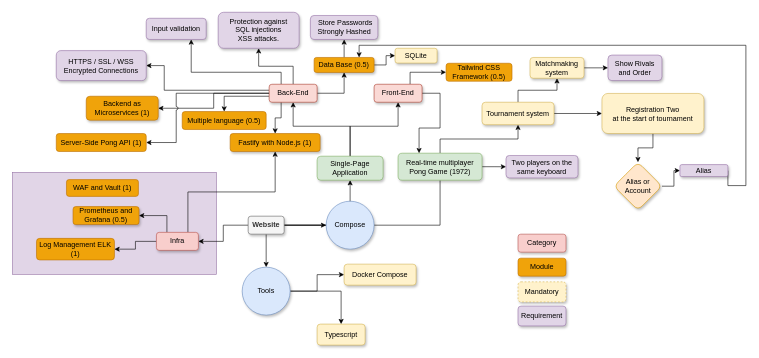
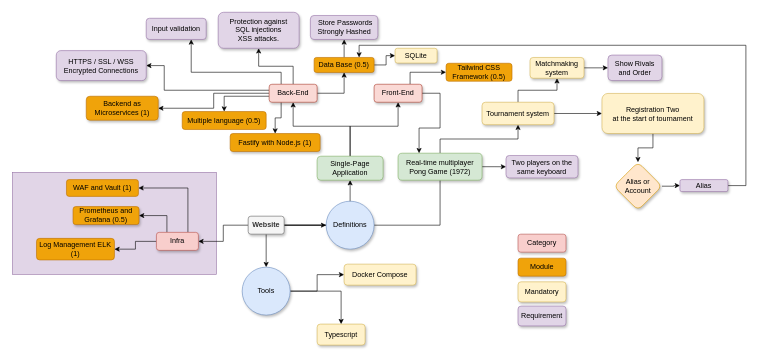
  <mxCell id="0" />
  <mxCell id="1" parent="0" />
  <mxCell id="2" value="" style="rounded=0;whiteSpace=wrap;html=1;fillColor=#e1d5e7;strokeColor=#9673a6;" parent="1" vertex="1"><mxGeometry x="20" y="287" width="340" height="170" as="geometry" /></mxCell>
  <mxCell id="3" value="" style="edgeStyle=orthogonalEdgeStyle;rounded=0;orthogonalLoop=1;jettySize=auto;html=1;" parent="1" source="8" target="11" edge="1"><mxGeometry relative="1" as="geometry" /></mxCell>
  <mxCell id="4" value="" style="edgeStyle=orthogonalEdgeStyle;rounded=0;orthogonalLoop=1;jettySize=auto;html=1;endArrow=none;" parent="1" source="8" target="14" edge="1"><mxGeometry relative="1" as="geometry" /></mxCell>
  <mxCell id="5" value="" style="edgeStyle=orthogonalEdgeStyle;rounded=0;orthogonalLoop=1;jettySize=auto;html=1;" parent="1" source="8" target="15" edge="1"><mxGeometry relative="1" as="geometry" /></mxCell>
  <mxCell id="6" value="" style="edgeStyle=orthogonalEdgeStyle;rounded=0;orthogonalLoop=1;jettySize=auto;html=1;" parent="1" source="8" target="18" edge="1"><mxGeometry relative="1" as="geometry" /></mxCell>
  <mxCell id="7" style="edgeStyle=orthogonalEdgeStyle;rounded=0;orthogonalLoop=1;jettySize=auto;html=1;entryX=1;entryY=0.5;entryDx=0;entryDy=0;" parent="1" source="8" target="58" edge="1"><mxGeometry relative="1" as="geometry" /></mxCell>
  <mxCell id="8" value="Website" style="text;html=1;align=center;verticalAlign=middle;whiteSpace=wrap;rounded=1;shadow=1;glass=0;fillColor=#f5f5f5;fontColor=#333333;strokeColor=#666666;fontStyle=1" parent="1" vertex="1"><mxGeometry x="413" y="360" width="60" height="30" as="geometry" /></mxCell>
  <mxCell id="9" value="" style="edgeStyle=orthogonalEdgeStyle;rounded=0;orthogonalLoop=1;jettySize=auto;html=1;" parent="1" source="11" target="39" edge="1"><mxGeometry relative="1" as="geometry"><Array as="points"><mxPoint x="583" y="210" /><mxPoint x="488" y="210" /></Array></mxGeometry></mxCell>
  <mxCell id="10" value="" style="edgeStyle=orthogonalEdgeStyle;rounded=0;orthogonalLoop=1;jettySize=auto;html=1;" parent="1" source="11" target="42" edge="1"><mxGeometry relative="1" as="geometry"><Array as="points"><mxPoint x="583" y="210" /><mxPoint x="663" y="210" /></Array></mxGeometry></mxCell>
  <mxCell id="11" value="Single-Page Application" style="text;html=1;align=center;verticalAlign=middle;whiteSpace=wrap;rounded=1;fillColor=#d5e8d4;strokeColor=#82b366;shadow=1;glass=0;" parent="1" vertex="1"><mxGeometry x="528" y="260" width="110" height="40" as="geometry" /></mxCell>
  <mxCell id="12" value="" style="edgeStyle=orthogonalEdgeStyle;rounded=0;orthogonalLoop=1;jettySize=auto;html=1;" parent="1" source="14" target="21" edge="1"><mxGeometry relative="1" as="geometry" /></mxCell>
  <mxCell id="13" value="" style="edgeStyle=orthogonalEdgeStyle;rounded=0;orthogonalLoop=1;jettySize=auto;html=1;" parent="1" source="14" target="24" edge="1"><mxGeometry relative="1" as="geometry" /></mxCell>
  <mxCell id="14" value="Real-time multiplayer Pong Game&amp;nbsp;(1972)" style="whiteSpace=wrap;html=1;fillColor=#d5e8d4;strokeColor=#82b366;rounded=1;shadow=1;glass=0;" parent="1" vertex="1"><mxGeometry x="663" y="255" width="140" height="45" as="geometry" /></mxCell>
- <mxCell id="15" value="Compose" style="ellipse;whiteSpace=wrap;html=1;fillColor=#dae8fc;strokeColor=#6c8ebf;gradientColor=none;rounded=1;shadow=1;glass=0;" parent="1" vertex="1"><mxGeometry x="543" y="335" width="80" height="80" as="geometry" /></mxCell>
+ <mxCell id="15" value="Definitions" style="ellipse;whiteSpace=wrap;html=1;fillColor=#dae8fc;strokeColor=#6c8ebf;gradientColor=none;rounded=1;shadow=1;glass=0;" parent="1" vertex="1"><mxGeometry x="543" y="335" width="80" height="80" as="geometry" /></mxCell>
  <mxCell id="16" value="" style="edgeStyle=orthogonalEdgeStyle;rounded=0;orthogonalLoop=1;jettySize=auto;html=1;" parent="1" source="18" target="19" edge="1"><mxGeometry relative="1" as="geometry" /></mxCell>
  <mxCell id="17" value="" style="edgeStyle=orthogonalEdgeStyle;rounded=0;orthogonalLoop=1;jettySize=auto;html=1;" parent="1" source="18" target="20" edge="1"><mxGeometry relative="1" as="geometry" /></mxCell>
  <mxCell id="18" value="Tools" style="ellipse;whiteSpace=wrap;html=1;fillColor=#dae8fc;strokeColor=#6c8ebf;gradientColor=none;rounded=1;shadow=1;glass=0;" parent="1" vertex="1"><mxGeometry x="403" y="445" width="80" height="80" as="geometry" /></mxCell>
  <mxCell id="19" value="Typescript" style="whiteSpace=wrap;html=1;fillColor=#fff2cc;strokeColor=#d6b656;rounded=1;shadow=1;glass=0;" parent="1" vertex="1"><mxGeometry x="528" y="540" width="80" height="35" as="geometry" /></mxCell>
  <mxCell id="20" value="Docker Compose" style="whiteSpace=wrap;html=1;fillColor=#fff2cc;strokeColor=#d6b656;rounded=1;shadow=1;glass=0;" parent="1" vertex="1"><mxGeometry x="573" y="440" width="120" height="35" as="geometry" /></mxCell>
  <mxCell id="21" value="Two players on the same keyboard" style="whiteSpace=wrap;html=1;fillColor=#e1d5e7;strokeColor=#9673a6;rounded=1;shadow=1;glass=0;" parent="1" vertex="1"><mxGeometry x="843" y="258.75" width="120" height="37.5" as="geometry" /></mxCell>
  <mxCell id="22" value="" style="edgeStyle=orthogonalEdgeStyle;rounded=0;orthogonalLoop=1;jettySize=auto;html=1;" parent="1" source="24" target="27" edge="1"><mxGeometry relative="1" as="geometry" /></mxCell>
  <mxCell id="23" value="" style="edgeStyle=orthogonalEdgeStyle;rounded=0;orthogonalLoop=1;jettySize=auto;html=1;" parent="1" source="24" target="31" edge="1"><mxGeometry relative="1" as="geometry" /></mxCell>
  <mxCell id="24" value="Tournament system" style="whiteSpace=wrap;html=1;fillColor=#fff2cc;strokeColor=#d6b656;rounded=1;shadow=1;glass=0;" parent="1" vertex="1"><mxGeometry x="803" y="170" width="120" height="37.5" as="geometry" /></mxCell>
  <mxCell id="25" value="Show Rivals and Order" style="whiteSpace=wrap;html=1;fillColor=#e1d5e7;strokeColor=#9673a6;rounded=1;shadow=1;glass=0;" parent="1" vertex="1"><mxGeometry x="1013" y="91.4" width="90" height="42.5" as="geometry" /></mxCell>
  <mxCell id="26" value="" style="edgeStyle=orthogonalEdgeStyle;rounded=0;orthogonalLoop=1;jettySize=auto;html=1;" parent="1" source="27" target="29" edge="1"><mxGeometry relative="1" as="geometry" /></mxCell>
  <mxCell id="27" value="Registration Two&lt;div&gt;at the start of tournament&lt;/div&gt;" style="whiteSpace=wrap;html=1;fillColor=#fff2cc;strokeColor=#d6b656;rounded=1;shadow=1;glass=0;" parent="1" vertex="1"><mxGeometry x="1003" y="155.31" width="170" height="66.87" as="geometry" /></mxCell>
  <mxCell id="28" value="" style="edgeStyle=orthogonalEdgeStyle;rounded=0;orthogonalLoop=1;jettySize=auto;html=1;" parent="1" source="29" target="65" edge="1"><mxGeometry relative="1" as="geometry" /></mxCell>
  <mxCell id="29" value="Alias or Account" style="rhombus;whiteSpace=wrap;html=1;fillColor=#ffe6cc;strokeColor=#d79b00;rounded=1;shadow=1;glass=0;" parent="1" vertex="1"><mxGeometry x="1023" y="270.005" width="80" height="80" as="geometry" /></mxCell>
  <mxCell id="30" style="edgeStyle=orthogonalEdgeStyle;rounded=0;orthogonalLoop=1;jettySize=auto;html=1;" parent="1" source="31" target="25" edge="1"><mxGeometry relative="1" as="geometry" /></mxCell>
  <mxCell id="31" value="Matchmaking system" style="whiteSpace=wrap;html=1;fillColor=#fff2cc;strokeColor=#d6b656;rounded=1;shadow=1;glass=0;" parent="1" vertex="1"><mxGeometry x="883" y="95.31" width="90" height="34.69" as="geometry" /></mxCell>
  <mxCell id="32" value="" style="edgeStyle=orthogonalEdgeStyle;rounded=0;orthogonalLoop=1;jettySize=auto;html=1;" parent="1" source="39" target="47" edge="1"><mxGeometry relative="1" as="geometry" /></mxCell>
  <mxCell id="33" style="edgeStyle=orthogonalEdgeStyle;rounded=0;orthogonalLoop=1;jettySize=auto;html=1;entryX=1;entryY=0.5;entryDx=0;entryDy=0;" parent="1" source="39" target="48" edge="1"><mxGeometry relative="1" as="geometry"><Array as="points"><mxPoint x="273" y="150" /><mxPoint x="273" y="109" /></Array></mxGeometry></mxCell>
  <mxCell id="34" style="edgeStyle=orthogonalEdgeStyle;rounded=0;orthogonalLoop=1;jettySize=auto;html=1;exitX=0.25;exitY=0;exitDx=0;exitDy=0;entryX=0.75;entryY=1;entryDx=0;entryDy=0;" parent="1" source="39" target="49" edge="1"><mxGeometry relative="1" as="geometry"><Array as="points"><mxPoint x="468" y="120" /><mxPoint x="318" y="120" /></Array></mxGeometry></mxCell>
  <mxCell id="35" style="edgeStyle=orthogonalEdgeStyle;rounded=0;orthogonalLoop=1;jettySize=auto;html=1;exitX=0.25;exitY=1;exitDx=0;exitDy=0;" parent="1" source="39" target="51" edge="1"><mxGeometry relative="1" as="geometry" /></mxCell>
  <mxCell id="36" style="edgeStyle=orthogonalEdgeStyle;rounded=0;orthogonalLoop=1;jettySize=auto;html=1;exitX=1;exitY=0.5;exitDx=0;exitDy=0;" parent="1" source="39" target="45" edge="1"><mxGeometry relative="1" as="geometry" /></mxCell>
  <mxCell id="37" style="edgeStyle=orthogonalEdgeStyle;rounded=0;orthogonalLoop=1;jettySize=auto;html=1;entryX=1;entryY=0.5;entryDx=0;entryDy=0;" parent="1" source="39" target="60" edge="1"><mxGeometry relative="1" as="geometry" /></mxCell>
  <mxCell id="38" style="edgeStyle=orthogonalEdgeStyle;rounded=0;orthogonalLoop=1;jettySize=auto;html=1;entryX=0.5;entryY=0;entryDx=0;entryDy=0;" parent="1" source="39" target="61" edge="1"><mxGeometry relative="1" as="geometry"><Array as="points"><mxPoint x="373" y="160" /></Array></mxGeometry></mxCell>
  <mxCell id="39" value="Back-End" style="whiteSpace=wrap;html=1;fillColor=#fad9d5;strokeColor=#ae4132;rounded=1;shadow=1;glass=0;" parent="1" vertex="1"><mxGeometry x="448" y="140" width="80" height="30" as="geometry" /></mxCell>
  <mxCell id="40" style="edgeStyle=orthogonalEdgeStyle;rounded=0;orthogonalLoop=1;jettySize=auto;html=1;entryX=0.25;entryY=0;entryDx=0;entryDy=0;" parent="1" source="42" target="14" edge="1"><mxGeometry relative="1" as="geometry"><Array as="points"><mxPoint x="733" y="155" /><mxPoint x="733" y="213" /><mxPoint x="698" y="213" /></Array></mxGeometry></mxCell>
  <mxCell id="41" style="edgeStyle=orthogonalEdgeStyle;rounded=0;orthogonalLoop=1;jettySize=auto;html=1;exitX=0.75;exitY=0;exitDx=0;exitDy=0;entryX=0;entryY=0.5;entryDx=0;entryDy=0;" parent="1" source="42" target="53" edge="1"><mxGeometry relative="1" as="geometry" /></mxCell>
  <mxCell id="42" value="Front-End" style="whiteSpace=wrap;html=1;fillColor=#fad9d5;strokeColor=#ae4132;rounded=1;shadow=1;glass=0;" parent="1" vertex="1"><mxGeometry x="623" y="140" width="80" height="30" as="geometry" /></mxCell>
  <mxCell id="43" value="" style="edgeStyle=orthogonalEdgeStyle;rounded=0;orthogonalLoop=1;jettySize=auto;html=1;" parent="1" source="45" target="46" edge="1"><mxGeometry relative="1" as="geometry" /></mxCell>
  <mxCell id="44" style="edgeStyle=orthogonalEdgeStyle;rounded=0;orthogonalLoop=1;jettySize=auto;html=1;entryX=0;entryY=0.5;entryDx=0;entryDy=0;" parent="1" source="45" target="52" edge="1"><mxGeometry relative="1" as="geometry" /></mxCell>
  <mxCell id="45" value="Data&amp;nbsp;&lt;span style=&quot;background-color: transparent; color: light-dark(rgb(0, 0, 0), rgb(255, 255, 255));&quot;&gt;Base (0.5)&lt;/span&gt;" style="whiteSpace=wrap;html=1;fillColor=#f0a30a;strokeColor=#BD7000;rounded=1;shadow=1;glass=0;fontColor=#000000;" parent="1" vertex="1"><mxGeometry x="523" y="95.31" width="100" height="25" as="geometry" /></mxCell>
  <mxCell id="46" value="&amp;nbsp;Store Passwords Strongly Hashed" style="whiteSpace=wrap;html=1;fillColor=#e1d5e7;strokeColor=#9673a6;rounded=1;shadow=1;glass=0;" parent="1" vertex="1"><mxGeometry x="516.75" y="25.31" width="112.5" height="40" as="geometry" /></mxCell>
  <mxCell id="47" value="&lt;div&gt;Protection against&lt;/div&gt;SQL injections&lt;div&gt;XSS attacks.&lt;/div&gt;" style="whiteSpace=wrap;html=1;fillColor=#e1d5e7;strokeColor=#9673a6;rounded=1;shadow=1;glass=0;" parent="1" vertex="1"><mxGeometry x="363" y="20" width="135" height="60" as="geometry" /></mxCell>
  <mxCell id="48" value="HTTPS / SSL / WSS&lt;div&gt;Encrypted Connections&lt;/div&gt;" style="rounded=1;whiteSpace=wrap;html=1;fillColor=#e1d5e7;strokeColor=#9673a6;shadow=1;" parent="1" vertex="1"><mxGeometry x="93" y="83.9" width="150" height="50" as="geometry" /></mxCell>
  <mxCell id="49" value="Input validation" style="rounded=1;whiteSpace=wrap;html=1;fillColor=#e1d5e7;strokeColor=#9673a6;shadow=1;" parent="1" vertex="1"><mxGeometry x="243" y="30" width="100" height="35.31" as="geometry" /></mxCell>
  <mxCell id="50" value="Prometheus and Grafana (0.5)" style="whiteSpace=wrap;html=1;fillColor=#f0a30a;strokeColor=#BD7000;rounded=1;shadow=1;glass=0;fontColor=#000000;" parent="1" vertex="1"><mxGeometry x="121" y="344" width="110" height="30" as="geometry" /></mxCell>
  <mxCell id="51" value="Fastify with Node.js (1)" style="rounded=1;whiteSpace=wrap;html=1;fillColor=#f0a30a;fontColor=#000000;strokeColor=#BD7000;shadow=1;" parent="1" vertex="1"><mxGeometry x="383" y="222.18" width="150" height="30" as="geometry" /></mxCell>
  <mxCell id="52" value="SQLite" style="rounded=1;whiteSpace=wrap;html=1;fillColor=#fff2cc;strokeColor=#d6b656;shadow=1;" parent="1" vertex="1"><mxGeometry x="658" y="80" width="70" height="24.69" as="geometry" /></mxCell>
  <mxCell id="53" value="Tailwind CSS Framework (0.5)" style="rounded=1;whiteSpace=wrap;html=1;fillColor=#f0a30a;fontColor=#000000;strokeColor=#BD7000;" parent="1" vertex="1"><mxGeometry x="743" y="105" width="110" height="30" as="geometry" /></mxCell>
  <mxCell id="54" value="WAF and Vault (1)" style="rounded=1;whiteSpace=wrap;html=1;fillColor=#f0a30a;fontColor=#000000;strokeColor=#BD7000;" parent="1" vertex="1"><mxGeometry x="110" y="299" width="120" height="28" as="geometry" /></mxCell>
  <mxCell id="55" value="" style="edgeStyle=orthogonalEdgeStyle;rounded=0;orthogonalLoop=1;jettySize=auto;html=1;" parent="1" source="58" target="59" edge="1"><mxGeometry relative="1" as="geometry" /></mxCell>
  <mxCell id="56" style="edgeStyle=orthogonalEdgeStyle;rounded=0;orthogonalLoop=1;jettySize=auto;html=1;exitX=0.25;exitY=0;exitDx=0;exitDy=0;entryX=1;entryY=0.5;entryDx=0;entryDy=0;" parent="1" source="58" target="50" edge="1"><mxGeometry relative="1" as="geometry" /></mxCell>
- <mxCell id="57" style="edgeStyle=orthogonalEdgeStyle;rounded=0;orthogonalLoop=1;jettySize=auto;html=1;exitX=0.75;exitY=0;exitDx=0;exitDy=0;" parent="1" source="58" target="51" edge="1"><mxGeometry relative="1" as="geometry" /></mxCell>
+ <mxCell id="57" style="edgeStyle=orthogonalEdgeStyle;rounded=0;orthogonalLoop=1;jettySize=auto;html=1;exitX=0.75;exitY=0;exitDx=0;exitDy=0;entryX=1;entryY=0.5;entryDx=0;entryDy=0;" parent="1" source="58" target="54" edge="1"><mxGeometry relative="1" as="geometry" /></mxCell>
  <mxCell id="58" value="Infra" style="rounded=1;whiteSpace=wrap;html=1;shadow=1;fillColor=#f8cecc;strokeColor=#b85450;" parent="1" vertex="1"><mxGeometry x="260" y="387" width="70" height="30" as="geometry" /></mxCell>
  <mxCell id="59" value="Log Management ELK (1)" style="rounded=1;whiteSpace=wrap;html=1;fillColor=#f0a30a;fontColor=#000000;strokeColor=#BD7000;" parent="1" vertex="1"><mxGeometry x="60" y="397" width="130" height="36" as="geometry" /></mxCell>
  <mxCell id="60" value="Backend as Microservices (1)" style="rounded=1;whiteSpace=wrap;html=1;shadow=1;fillColor=#f0a30a;fontColor=#000000;strokeColor=#BD7000;" parent="1" vertex="1"><mxGeometry x="143" y="160" width="120" height="40" as="geometry" /></mxCell>
  <mxCell id="61" value="Multiple language (0.5)" style="rounded=1;whiteSpace=wrap;html=1;fillColor=#F0A30A;fontColor=#000000;strokeColor=#BD7000;" parent="1" vertex="1"><mxGeometry x="303" y="185.5" width="140" height="30" as="geometry" /></mxCell>
- <mxCell id="62" value="Server-Side Pong API (1)" style="rounded=1;whiteSpace=wrap;html=1;fillColor=#f0a30a;fontColor=#000000;strokeColor=#BD7000;" parent="1" vertex="1"><mxGeometry x="93" y="222.18" width="150" height="30" as="geometry" /></mxCell>
- <mxCell id="63" style="edgeStyle=orthogonalEdgeStyle;rounded=0;orthogonalLoop=1;jettySize=auto;html=1;entryX=1;entryY=0.5;entryDx=0;entryDy=0;jumpStyle=arc;" parent="1" source="39" target="62" edge="1"><mxGeometry relative="1" as="geometry"><Array as="points"><mxPoint x="293" y="155" /><mxPoint x="293" y="237" /></Array></mxGeometry></mxCell>
  <mxCell id="64" style="edgeStyle=orthogonalEdgeStyle;rounded=0;orthogonalLoop=1;jettySize=auto;html=1;entryX=0.75;entryY=0;entryDx=0;entryDy=0;exitX=1;exitY=0.5;exitDx=0;exitDy=0;" parent="1" source="65" target="45" edge="1"><mxGeometry relative="1" as="geometry"><Array as="points"><mxPoint x="1243" y="309" /><mxPoint x="1243" y="75" /><mxPoint x="598" y="75" /></Array></mxGeometry></mxCell>
- <mxCell id="65" value="Alias" style="whiteSpace=wrap;html=1;fillColor=#e1d5e7;strokeColor=#9673a6;rounded=1;shadow=1;glass=0;" parent="1" vertex="1"><mxGeometry x="1133" y="274" width="80" height="20" as="geometry" /></mxCell>
+ <mxCell id="65" value="Alias" style="whiteSpace=wrap;html=1;fillColor=#e1d5e7;strokeColor=#9673a6;rounded=1;shadow=1;glass=0;" parent="1" vertex="1"><mxGeometry x="1133" y="299" width="80" height="20" as="geometry" /></mxCell>
  <mxCell id="66" value="Module" style="rounded=1;whiteSpace=wrap;html=1;fillColor=#f0a30a;fontColor=#000000;strokeColor=#BD7000;shadow=1;" vertex="1" parent="1"><mxGeometry x="863" y="430" width="80" height="30" as="geometry" /></mxCell>
- <mxCell id="67" value="Mandatory" style="whiteSpace=wrap;html=1;fillColor=#fff2cc;strokeColor=#d6b656;rounded=1;shadow=1;glass=0;dashed=1;" vertex="1" parent="1"><mxGeometry x="863" y="469.5" width="80" height="33.5" as="geometry" /></mxCell>
+ <mxCell id="67" value="Mandatory" style="whiteSpace=wrap;html=1;fillColor=#fff2cc;strokeColor=#d6b656;rounded=1;shadow=1;glass=0;" vertex="1" parent="1"><mxGeometry x="863" y="469.5" width="80" height="33.5" as="geometry" /></mxCell>
  <mxCell id="68" value="Requirement" style="whiteSpace=wrap;html=1;fillColor=#e1d5e7;strokeColor=#9673a6;rounded=1;shadow=1;glass=0;" vertex="1" parent="1"><mxGeometry x="863" y="510" width="80" height="33" as="geometry" /></mxCell>
  <mxCell id="69" value="Category" style="rounded=1;whiteSpace=wrap;html=1;shadow=1;fillColor=#f8cecc;strokeColor=#b85450;" vertex="1" parent="1"><mxGeometry x="863" y="390" width="80" height="30" as="geometry" /></mxCell>
